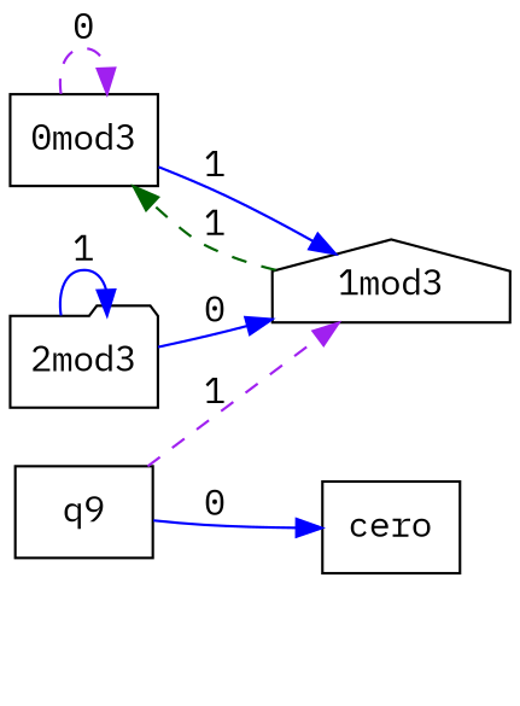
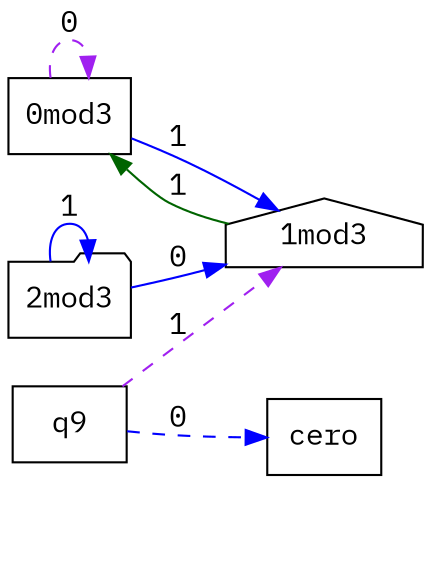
  digraph {
    d2tstyleonly=true
    fontname="IBM Plex Mono"
    rankdir=LR
    node [fontname="IBM Plex Mono" shape=box]
    edge [color=blue fontname="IBM Plex Mono" style=solid]
    "" [shape=none]
    "0mod3"
    "1mod3" [shape=house]
    "2mod3" [shape=folder]
    n5 [label=q9]
    cero
    "0mod3" -> "0mod3" [color=purple label=0 style=dashed]
    "0mod3" -> "1mod3" [label=1]
-   "1mod3" -> "0mod3" [color=darkgreen label=1 style=dashed]
+   "1mod3" -> "0mod3" [color=darkgreen label=1]
    "2mod3" -> "1mod3" [label=0]
    "2mod3" -> "2mod3" [label=1]
    n5 -> "1mod3" [color=purple label=1 style=dashed]
-   n5 -> cero [label=0]
+   n5 -> cero [label=0 style=dashed]
  }
